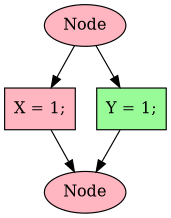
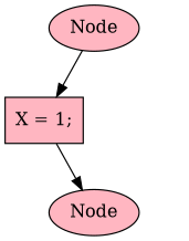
  digraph {
    node [fillcolor=lightpink style=filled]
    n1 [label="Node"]
    n2 [label="X = 1;" shape=box]
-   n3 [label="Y = 1;" shape=box fillcolor=palegreen]
    n4 [label="Node"]
    n1 -> n2
-   n1 -> n3
    n2 -> n4
-   n3 -> n4
  }
